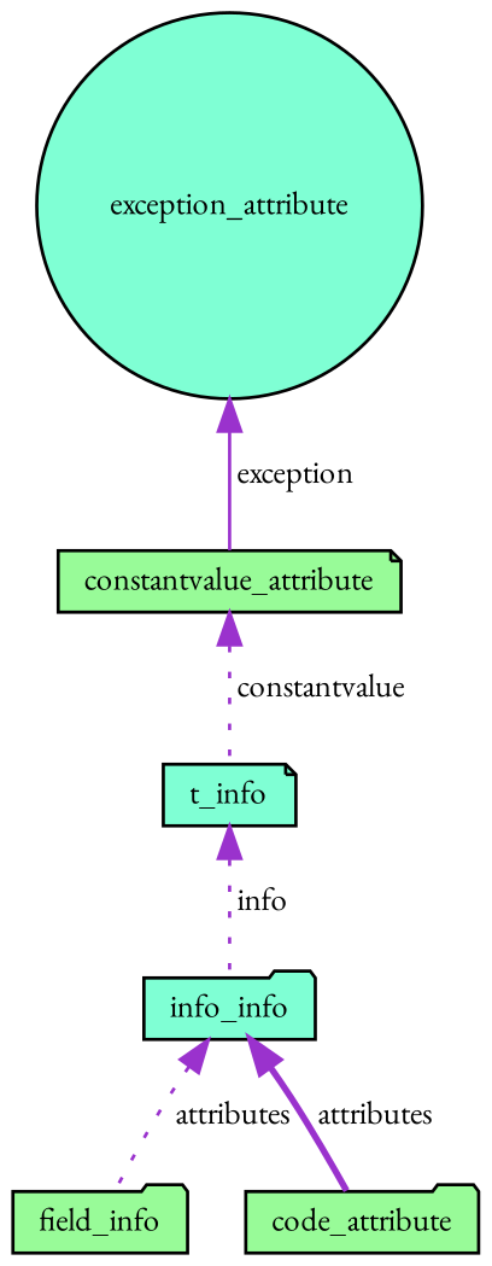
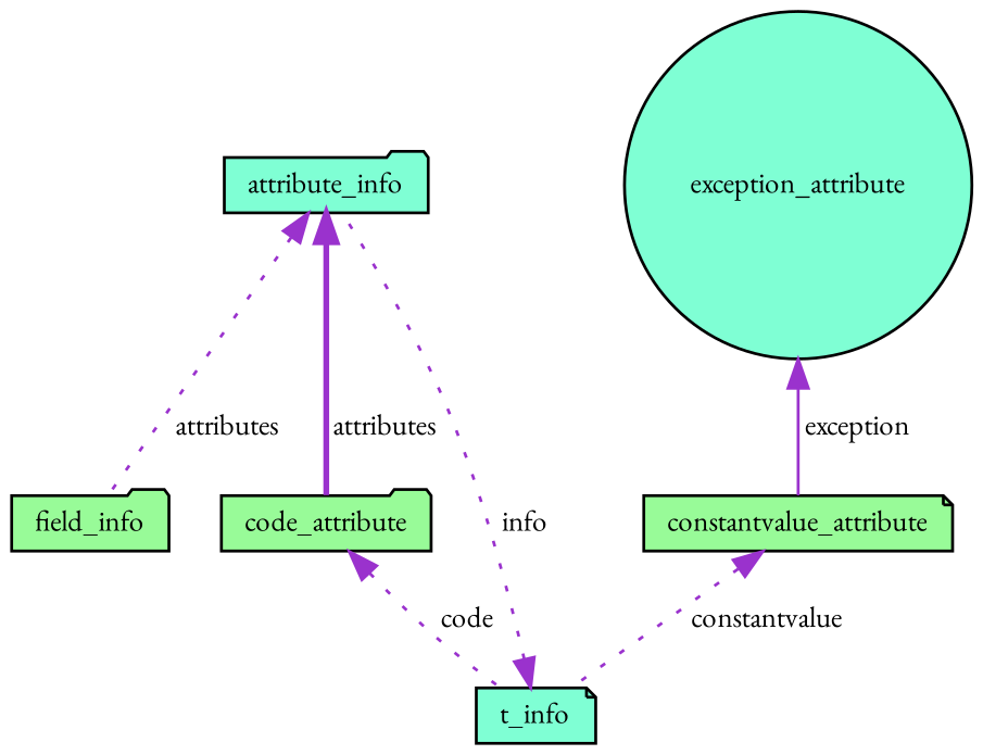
  digraph {
    fontname="EB Garamond"
    node [color=black fillcolor=palegreen fontname="EB Garamond" fontsize=10 shape=folder style=filled]
    edge [color=darkorchid3 dir=back fontname="EB Garamond" fontsize=10 labelfontname=Helvetica labelfontsize=10 style=dotted]
    n1 [fontcolor=black height=0.2 label=field_info width=0.4]
-   n2 [fillcolor=aquamarine height=0.2 label=info_info width=0.4]
+   n2 [fillcolor=aquamarine height=0.2 label=attribute_info width=0.4]
    n3 [height=0.2 label=code_attribute width=0.4]
    n4 [fillcolor=aquamarine height=0.2 label=t_info shape=note width=0.4]
    n5 [fillcolor=aquamarine height=0.2 label=exception_attribute shape=circle width=0.4]
    n6 [height=0.2 label=constantvalue_attribute shape=note width=0.4]
    n2 -> n1 [label=" attributes"]
    n2 -> n3 [label=" attributes" style=bold]
+   n3 -> n4 [label=" code"]
    n4 -> n2 [label=" info"]
    n5 -> n6 [label=" exception" style=solid]
    n6 -> n4 [label=" constantvalue"]
  }
